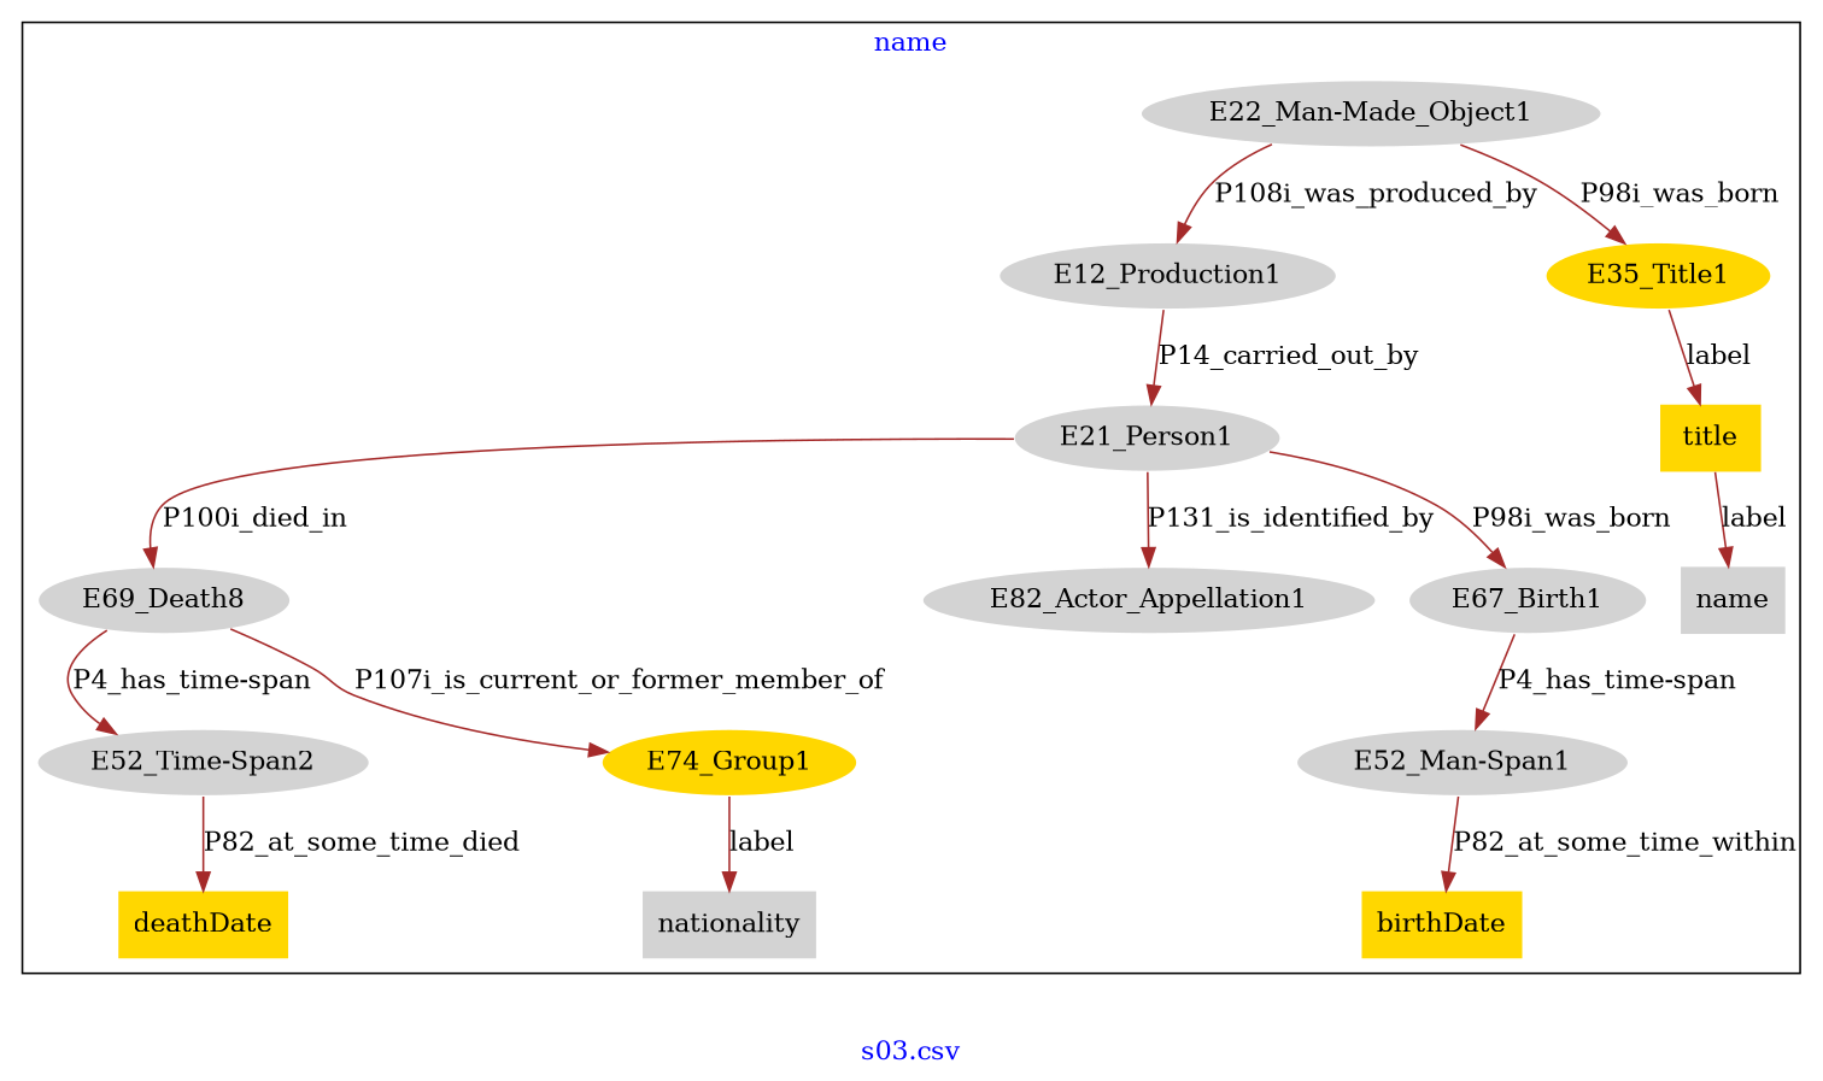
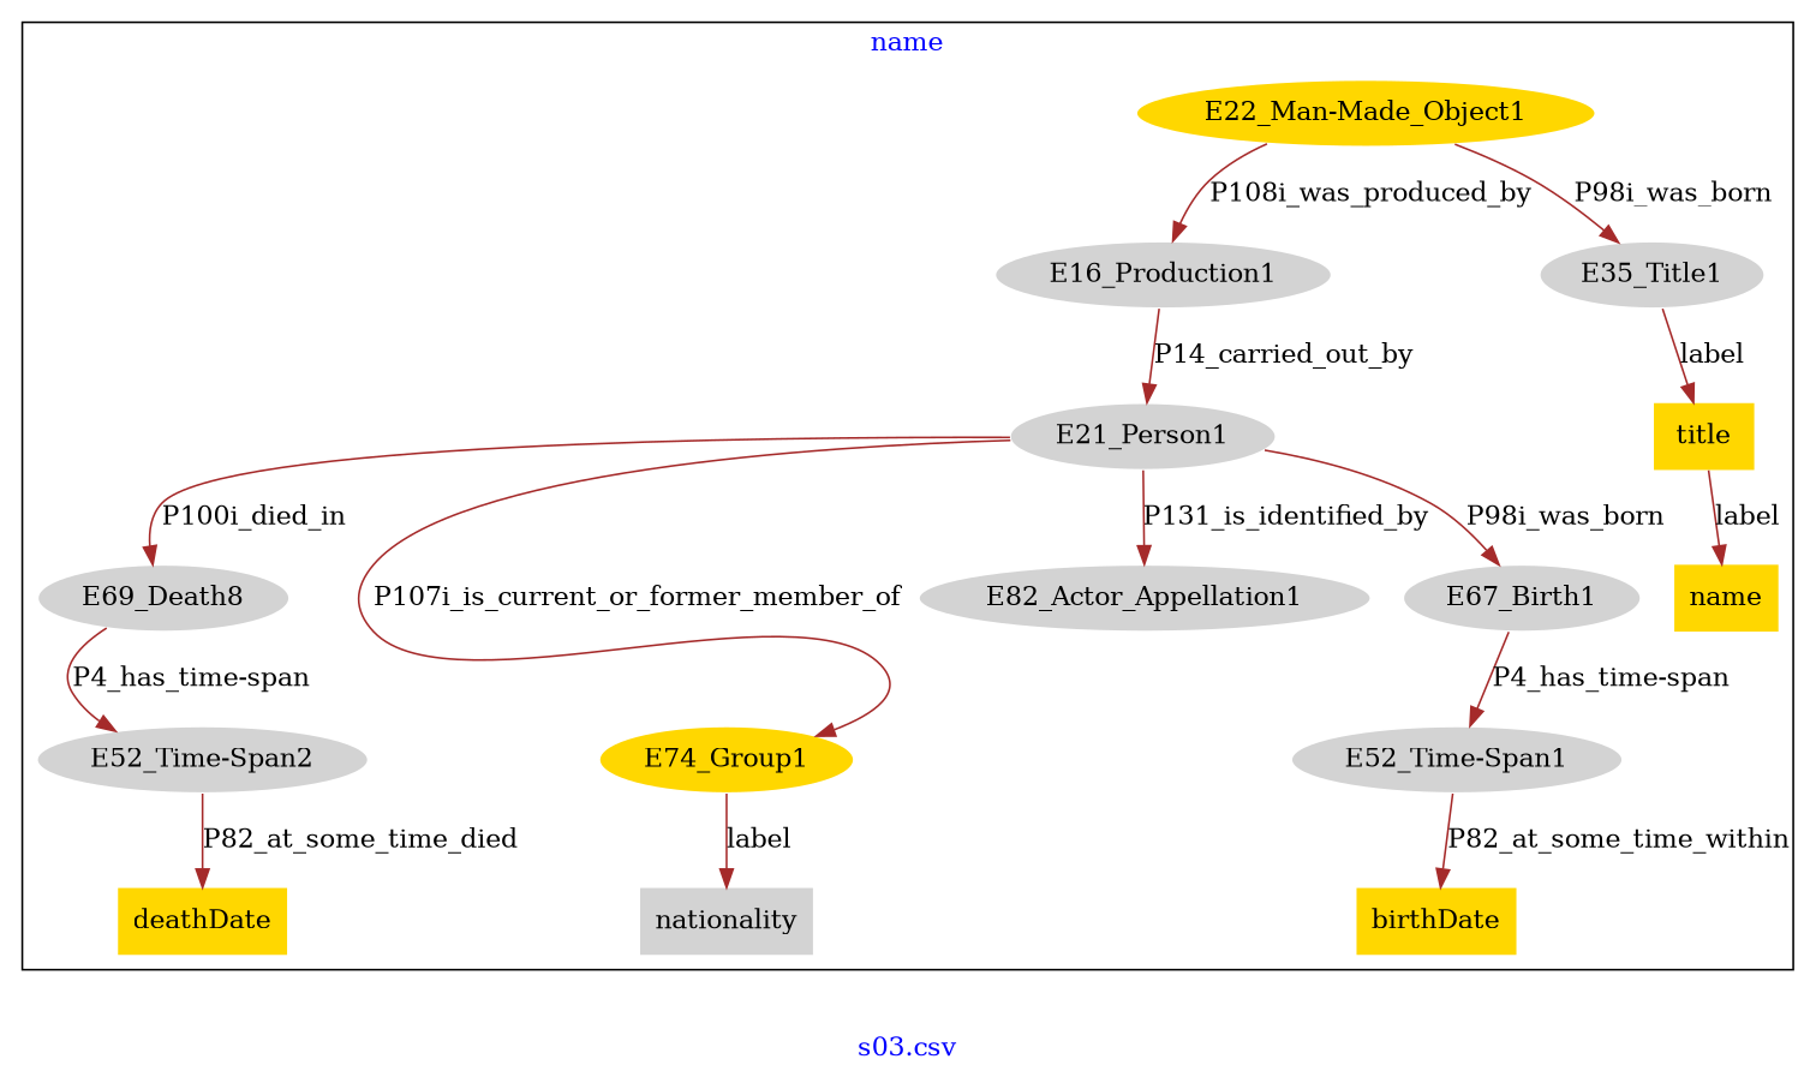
  digraph {
    fontcolor=blue
    label="s03.csv"
    remincross=true
    node [color=white fillcolor=lightgray style=filled]
    edge [color=brown fontcolor=black]
-   n1 [label=E12_Production1]
+   n1 [label=E16_Production1]
    n2 [label=E21_Person1]
    n3 [label=E67_Birth1]
    n4 [label=E69_Death8]
    n5 [fillcolor=gold label=E74_Group1]
    n6 [label=E82_Actor_Appellation1]
-   n7 [label="E22_Man-Made_Object1"]
-   n8 [fillcolor=gold label=E35_Title1]
-   n9 [label="E52_Man-Span1"]
+   n7 [fillcolor=gold label="E22_Man-Made_Object1"]
+   n8 [label=E35_Title1]
+   n9 [label="E52_Time-Span1"]
    n10 [label="E52_Time-Span2"]
    n11 [label=nationality shape=plaintext color=""]
    n12 [fillcolor=gold label=title shape=plaintext color=""]
    n13 [fillcolor=gold label=birthDate shape=plaintext color=""]
-   n14 [label=name shape=plaintext color=""]
+   n14 [fillcolor=gold label=name shape=plaintext color=""]
    n15 [fillcolor=gold label=deathDate shape=plaintext color=""]
    subgraph cluster_1 {
      label=name
      n1
      n2
      n3
      n4
      n5
      n6
      n7
      n8
      n9
      n10
      n11
      n12
      n13
      n14
      n15
    }
    n1 -> n2 [label=P14_carried_out_by]
    n2 -> n3 [label=P98i_was_born]
    n2 -> n4 [label=P100i_died_in]
-   n4 -> n5 [label=P107i_is_current_or_former_member_of]
+   n2 -> n5 [label=P107i_is_current_or_former_member_of]
    n2 -> n6 [label=P131_is_identified_by]
    n3 -> n9 [label="P4_has_time-span"]
    n4 -> n10 [label="P4_has_time-span"]
    n5 -> n11 [label=label]
    n7 -> n1 [label=P108i_was_produced_by]
    n7 -> n8 [label=P98i_was_born]
    n8 -> n12 [label=label]
    n9 -> n13 [label=P82_at_some_time_within]
    n10 -> n15 [label=P82_at_some_time_died]
    n12 -> n14 [label=label]
  }
